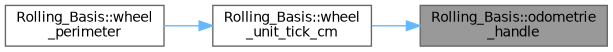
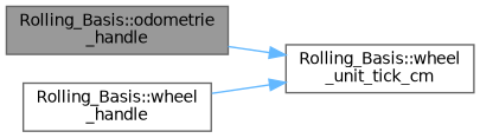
  digraph {
    rankdir=LR
    node [color=grey40 fillcolor=white fontname=Helvetica fontsize=10 shape=box style=filled]
    edge [color=steelblue1 fontname=Helvetica fontsize=10 labelfontname=Helvetica labelfontsize=10 style=solid]
    n1 [color=gray40 fillcolor=grey60 fontcolor=black height=0.2 label="Rolling_Basis::odometrie\l_handle" width=0.4]
    n2 [height=0.2 label="Rolling_Basis::wheel\l_unit_tick_cm" width=0.4]
-   n3 [height=0.2 label="Rolling_Basis::wheel\l_perimeter" width=0.4]
-   n2 -> n1
+   n3 [height=0.2 label="Rolling_Basis::wheel\l_handle" width=0.4]
+   n1 -> n2
    n3 -> n2
  }
